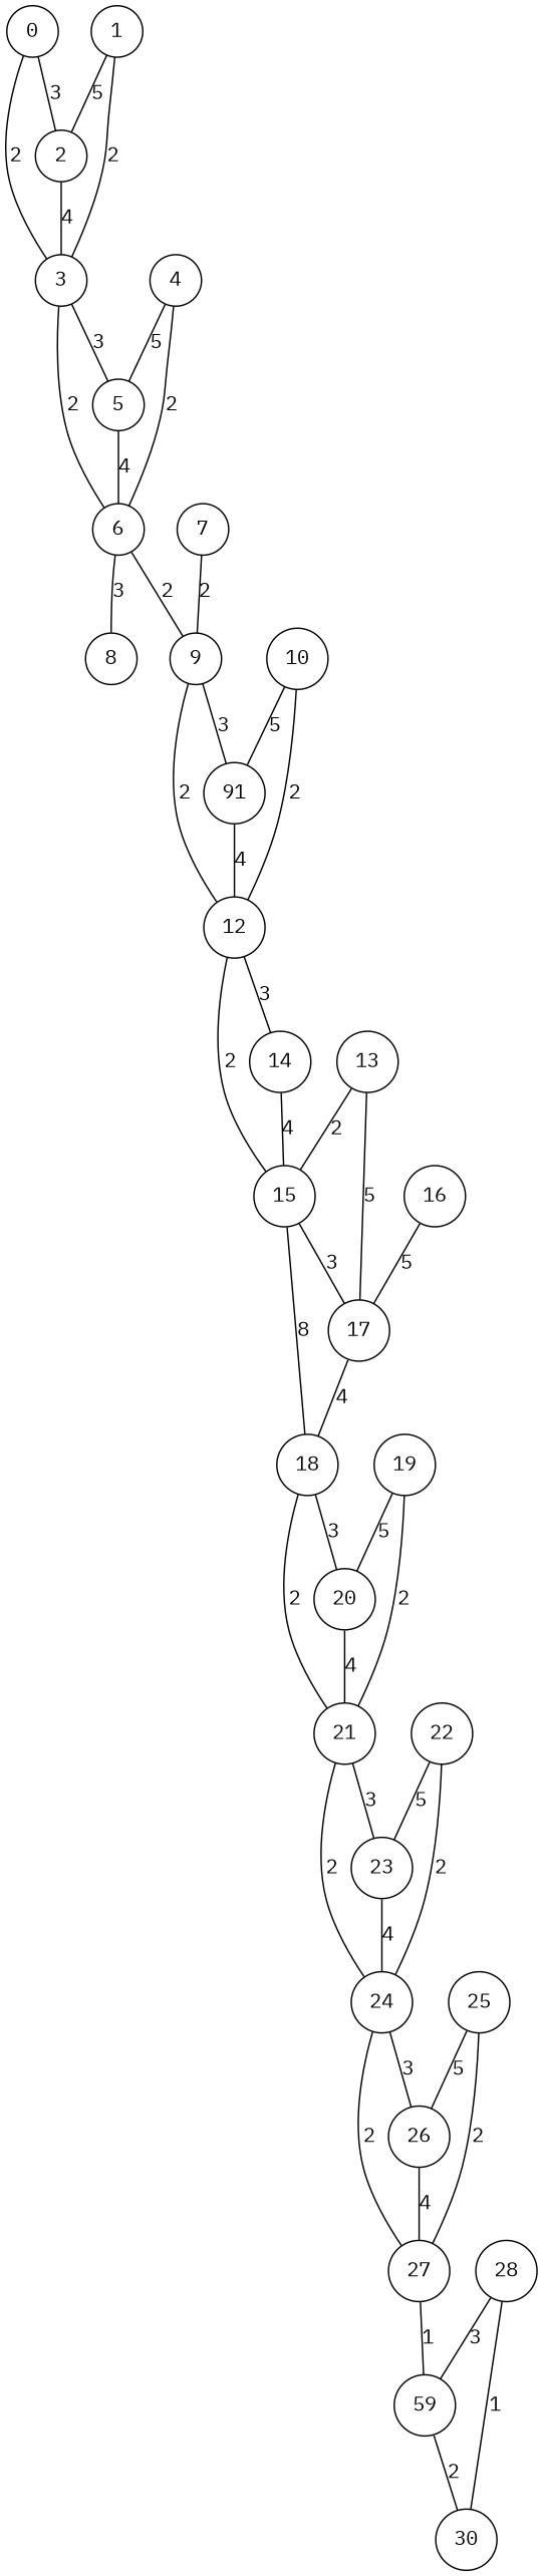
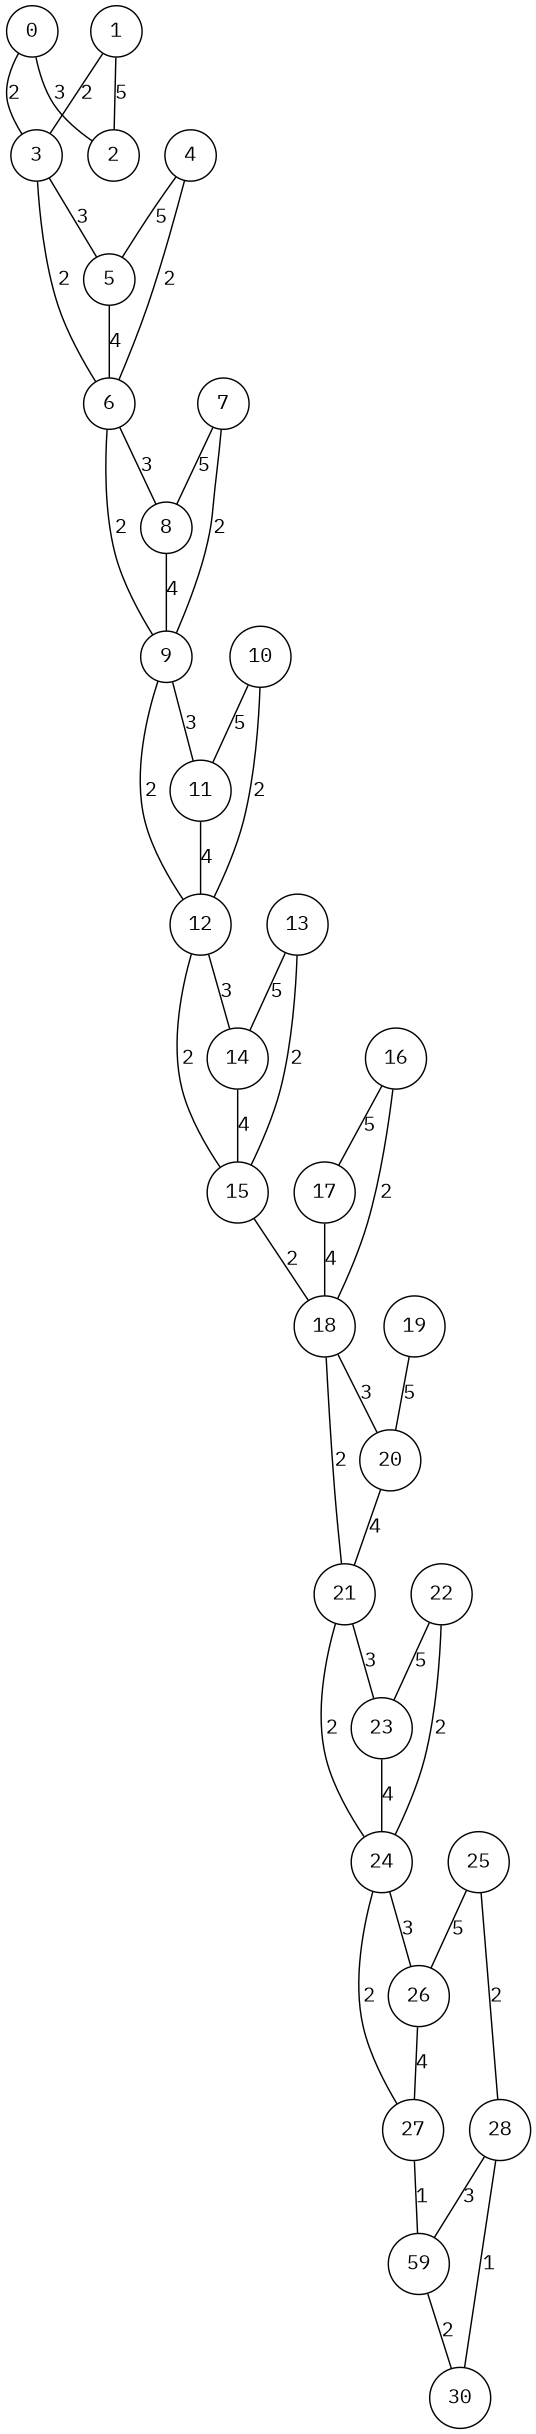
  graph {
    fontname="IBM Plex Mono"
    node [fontname="IBM Plex Mono" shape=circle]
    edge [fontname="IBM Plex Mono"]
    0
    2
    3
    5
    6
    8
    9
    1
-   11 [label=91]
+   11
    12
    4
    14
    15
    7
    17
    18
    10
    20
    21
    13
    23
    24
    16
    26
    27
    19
    n27 [label=59]
    22
    30
    25
    28
    0 -- 2 [label=3]
    0 -- 3 [label=2]
-   2 -- 3 [label=4]
    3 -- 5 [label=3]
    3 -- 6 [label=2]
    5 -- 6 [label=4]
    6 -- 8 [label=3]
    6 -- 9 [label=2]
+   8 -- 9 [label=4]
    9 -- 11 [label=3]
    9 -- 12 [label=2]
    1 -- 2 [label=5]
    1 -- 3 [label=2]
    11 -- 12 [label=4]
    12 -- 14 [label=3]
    12 -- 15 [label=2]
    4 -- 5 [label=5]
    4 -- 6 [label=2]
    14 -- 15 [label=4]
-   15 -- 17 [label=3]
-   15 -- 18 [label=8]
+   15 -- 18 [label=2]
+   7 -- 8 [label=5]
    7 -- 9 [label=2]
    17 -- 18 [label=4]
    18 -- 20 [label=3]
    18 -- 21 [label=2]
    10 -- 11 [label=5]
    10 -- 12 [label=2]
    20 -- 21 [label=4]
    21 -- 23 [label=3]
    21 -- 24 [label=2]
-   13 -- 17 [label=5]
+   13 -- 14 [label=5]
    13 -- 15 [label=2]
    23 -- 24 [label=4]
    24 -- 26 [label=3]
    24 -- 27 [label=2]
    16 -- 17 [label=5]
+   16 -- 18 [label=2]
    26 -- 27 [label=4]
    27 -- n27 [label=1]
    19 -- 20 [label=5]
-   19 -- 21 [label=2]
    n27 -- 30 [label=2]
    22 -- 23 [label=5]
    22 -- 24 [label=2]
    25 -- 26 [label=5]
-   25 -- 27 [label=2]
+   25 -- 28 [label=2]
    28 -- n27 [label=3]
    28 -- 30 [label=1]
  }
